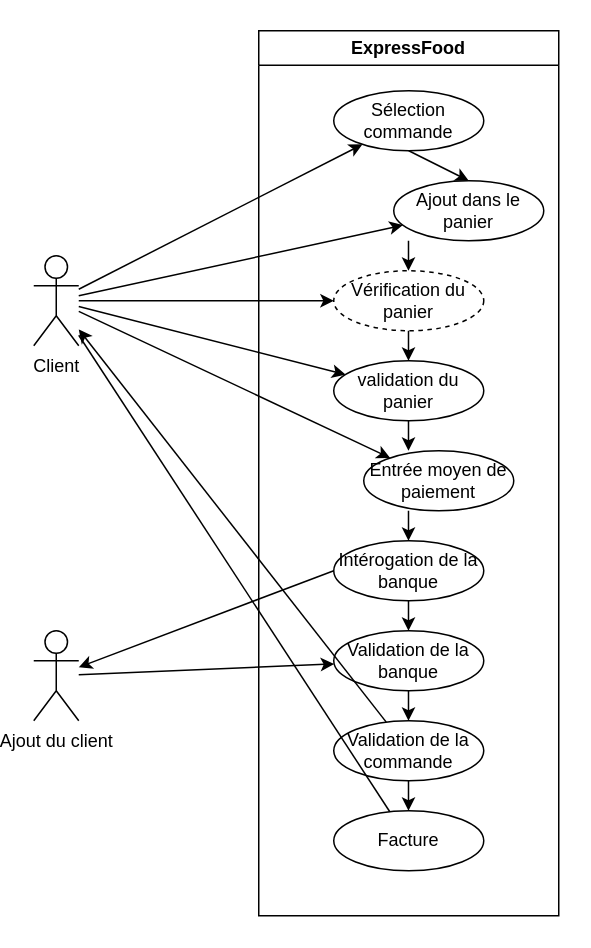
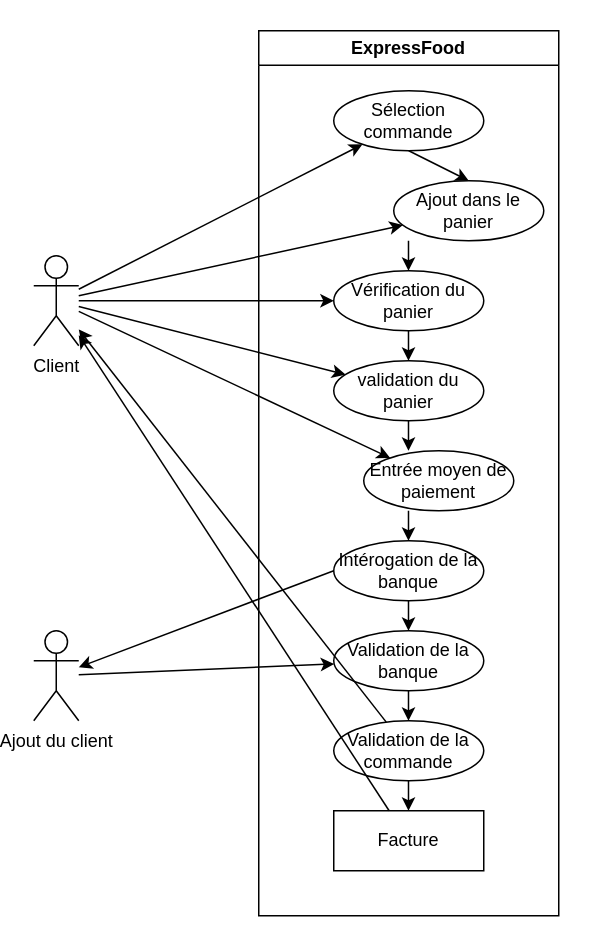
  <mxCell id="0" />
  <mxCell id="1" parent="0" />
  <mxCell id="2" value="Client" style="shape=umlActor;verticalLabelPosition=bottom;verticalAlign=top;html=1;outlineConnect=0;" vertex="1" parent="1"><mxGeometry x="20" y="170" width="30" height="60" as="geometry" /></mxCell>
  <mxCell id="3" value="ExpressFood" style="swimlane;whiteSpace=wrap;html=1;" vertex="1" parent="1"><mxGeometry x="170" y="20" width="200" height="590" as="geometry" /></mxCell>
  <mxCell id="4" value="Sélection commande" style="ellipse;whiteSpace=wrap;html=1;align=center;" vertex="1" parent="3"><mxGeometry x="50" y="40" width="100" height="40" as="geometry" /></mxCell>
  <mxCell id="5" value="Ajout dans le panier" style="ellipse;whiteSpace=wrap;html=1;align=center;" vertex="1" parent="3"><mxGeometry x="90" y="100" width="100" height="40" as="geometry" /></mxCell>
- <mxCell id="6" value="&lt;div&gt;Vérification du panier&lt;/div&gt;" style="ellipse;whiteSpace=wrap;html=1;align=center;dashed=1;" vertex="1" parent="3"><mxGeometry x="50" y="160" width="100" height="40" as="geometry" /></mxCell>
+ <mxCell id="6" value="&lt;div&gt;Vérification du panier&lt;/div&gt;" style="ellipse;whiteSpace=wrap;html=1;align=center;" vertex="1" parent="3"><mxGeometry x="50" y="160" width="100" height="40" as="geometry" /></mxCell>
  <mxCell id="7" value="&lt;div&gt;validation du panier&lt;/div&gt;" style="ellipse;whiteSpace=wrap;html=1;align=center;" vertex="1" parent="3"><mxGeometry x="50" y="220" width="100" height="40" as="geometry" /></mxCell>
  <mxCell id="8" value="Entrée moyen de paiement" style="ellipse;whiteSpace=wrap;html=1;align=center;" vertex="1" parent="3"><mxGeometry x="70" y="280" width="100" height="40" as="geometry" /></mxCell>
  <mxCell id="9" value="Intérogation de la banque" style="ellipse;whiteSpace=wrap;html=1;align=center;" vertex="1" parent="3"><mxGeometry x="50" y="340" width="100" height="40" as="geometry" /></mxCell>
  <mxCell id="10" value="Validation de la banque" style="ellipse;whiteSpace=wrap;html=1;align=center;" vertex="1" parent="3"><mxGeometry x="50" y="400" width="100" height="40" as="geometry" /></mxCell>
  <mxCell id="11" value="Validation de la commande" style="ellipse;whiteSpace=wrap;html=1;align=center;" vertex="1" parent="3"><mxGeometry x="50" y="460" width="100" height="40" as="geometry" /></mxCell>
- <mxCell id="12" value="Facture" style="ellipse;whiteSpace=wrap;html=1;align=center;" vertex="1" parent="3"><mxGeometry x="50" y="520" width="100" height="40" as="geometry" /></mxCell>
+ <mxCell id="12" value="Facture" style="whiteSpace=wrap;html=1;align=center;rounded=0;" vertex="1" parent="3"><mxGeometry x="50" y="520" width="100" height="40" as="geometry" /></mxCell>
  <mxCell id="13" value="" style="endArrow=classic;html=1;rounded=0;exitX=0.5;exitY=1;exitDx=0;exitDy=0;entryX=0.5;entryY=0;entryDx=0;entryDy=0;" edge="1" parent="3" source="4" target="5"><mxGeometry width="50" height="50" relative="1" as="geometry"><mxPoint x="100" y="260" as="sourcePoint" /><mxPoint x="150" y="210" as="targetPoint" /></mxGeometry></mxCell>
  <mxCell id="14" value="" style="endArrow=classic;html=1;rounded=0;exitX=0.5;exitY=1;exitDx=0;exitDy=0;entryX=0.5;entryY=0;entryDx=0;entryDy=0;" edge="1" parent="3"><mxGeometry width="50" height="50" relative="1" as="geometry"><mxPoint x="99.83" y="140" as="sourcePoint" /><mxPoint x="99.83" y="160" as="targetPoint" /></mxGeometry></mxCell>
  <mxCell id="15" value="" style="endArrow=classic;html=1;rounded=0;exitX=0.5;exitY=1;exitDx=0;exitDy=0;entryX=0.5;entryY=0;entryDx=0;entryDy=0;" edge="1" parent="3"><mxGeometry width="50" height="50" relative="1" as="geometry"><mxPoint x="99.83" y="200" as="sourcePoint" /><mxPoint x="99.83" y="220" as="targetPoint" /></mxGeometry></mxCell>
  <mxCell id="16" value="" style="endArrow=classic;html=1;rounded=0;exitX=0.5;exitY=1;exitDx=0;exitDy=0;entryX=0.5;entryY=0;entryDx=0;entryDy=0;" edge="1" parent="3"><mxGeometry width="50" height="50" relative="1" as="geometry"><mxPoint x="99.83" y="260" as="sourcePoint" /><mxPoint x="99.83" y="280" as="targetPoint" /></mxGeometry></mxCell>
  <mxCell id="17" value="" style="endArrow=classic;html=1;rounded=0;exitX=0.5;exitY=1;exitDx=0;exitDy=0;entryX=0.5;entryY=0;entryDx=0;entryDy=0;" edge="1" parent="3"><mxGeometry width="50" height="50" relative="1" as="geometry"><mxPoint x="99.83" y="320" as="sourcePoint" /><mxPoint x="99.83" y="340" as="targetPoint" /></mxGeometry></mxCell>
  <mxCell id="18" value="" style="endArrow=classic;html=1;rounded=0;exitX=0.5;exitY=1;exitDx=0;exitDy=0;entryX=0.5;entryY=0;entryDx=0;entryDy=0;" edge="1" parent="3"><mxGeometry width="50" height="50" relative="1" as="geometry"><mxPoint x="99.83" y="380" as="sourcePoint" /><mxPoint x="99.83" y="400" as="targetPoint" /></mxGeometry></mxCell>
  <mxCell id="19" value="" style="endArrow=classic;html=1;rounded=0;exitX=0.5;exitY=1;exitDx=0;exitDy=0;entryX=0.5;entryY=0;entryDx=0;entryDy=0;" edge="1" parent="3"><mxGeometry width="50" height="50" relative="1" as="geometry"><mxPoint x="99.83" y="440" as="sourcePoint" /><mxPoint x="99.83" y="460" as="targetPoint" /></mxGeometry></mxCell>
  <mxCell id="20" value="" style="endArrow=classic;html=1;rounded=0;exitX=0.5;exitY=1;exitDx=0;exitDy=0;entryX=0.5;entryY=0;entryDx=0;entryDy=0;" edge="1" parent="3"><mxGeometry width="50" height="50" relative="1" as="geometry"><mxPoint x="99.83" y="500" as="sourcePoint" /><mxPoint x="99.83" y="520" as="targetPoint" /></mxGeometry></mxCell>
  <mxCell id="21" value="" style="endArrow=classic;html=1;rounded=0;" edge="1" parent="1" source="2" target="4"><mxGeometry width="50" height="50" relative="1" as="geometry"><mxPoint x="70" y="296" as="sourcePoint" /><mxPoint x="210" y="350" as="targetPoint" /></mxGeometry></mxCell>
  <mxCell id="22" value="Ajout du client" style="shape=umlActor;verticalLabelPosition=bottom;verticalAlign=top;html=1;outlineConnect=0;" vertex="1" parent="1"><mxGeometry x="20" y="420" width="30" height="60" as="geometry" /></mxCell>
  <mxCell id="23" value="" style="endArrow=classic;html=1;rounded=0;" edge="1" parent="1" source="22" target="10"><mxGeometry width="50" height="50" relative="1" as="geometry"><mxPoint x="70" y="540" as="sourcePoint" /><mxPoint x="120" y="490" as="targetPoint" /></mxGeometry></mxCell>
  <mxCell id="24" value="" style="endArrow=classic;html=1;rounded=0;exitX=0;exitY=0.5;exitDx=0;exitDy=0;" edge="1" parent="1" source="9" target="22"><mxGeometry width="50" height="50" relative="1" as="geometry"><mxPoint x="130" y="460" as="sourcePoint" /><mxPoint x="230" y="448" as="targetPoint" /></mxGeometry></mxCell>
  <mxCell id="25" value="" style="endArrow=classic;html=1;rounded=0;" edge="1" parent="1" source="2" target="8"><mxGeometry width="50" height="50" relative="1" as="geometry"><mxPoint x="270" y="440" as="sourcePoint" /><mxPoint x="140" y="340" as="targetPoint" /></mxGeometry></mxCell>
  <mxCell id="26" value="" style="endArrow=classic;html=1;rounded=0;" edge="1" parent="1" source="2" target="7"><mxGeometry width="50" height="50" relative="1" as="geometry"><mxPoint x="-60" y="330" as="sourcePoint" /><mxPoint x="106" y="367" as="targetPoint" /></mxGeometry></mxCell>
  <mxCell id="27" value="" style="endArrow=classic;html=1;rounded=0;" edge="1" parent="1" source="2" target="6"><mxGeometry width="50" height="50" relative="1" as="geometry"><mxPoint x="270" y="340" as="sourcePoint" /><mxPoint x="320" y="290" as="targetPoint" /></mxGeometry></mxCell>
  <mxCell id="28" value="" style="endArrow=classic;html=1;rounded=0;" edge="1" parent="1" source="2" target="5"><mxGeometry width="50" height="50" relative="1" as="geometry"><mxPoint x="70" y="275" as="sourcePoint" /><mxPoint x="240" y="222" as="targetPoint" /></mxGeometry></mxCell>
- <mxCell id="29" value="" style="endArrow=none;html=1;rounded=0;" edge="1" parent="1" source="12" target="2"><mxGeometry width="50" height="50" relative="1" as="geometry"><mxPoint x="-120" y="380.003" as="sourcePoint" /><mxPoint x="83.033" y="604.597" as="targetPoint" /></mxGeometry></mxCell>
+ <mxCell id="29" value="" style="endArrow=classic;html=1;rounded=0;" edge="1" parent="1" source="12" target="2"><mxGeometry width="50" height="50" relative="1" as="geometry"><mxPoint x="-120" y="380.003" as="sourcePoint" /><mxPoint x="83.033" y="604.597" as="targetPoint" /></mxGeometry></mxCell>
  <mxCell id="30" value="" style="endArrow=classic;html=1;rounded=0;" edge="1" parent="1" source="11" target="2"><mxGeometry width="50" height="50" relative="1" as="geometry"><mxPoint x="-148.77" y="440.003" as="sourcePoint" /><mxPoint x="50" y="609.132" as="targetPoint" /></mxGeometry></mxCell>
